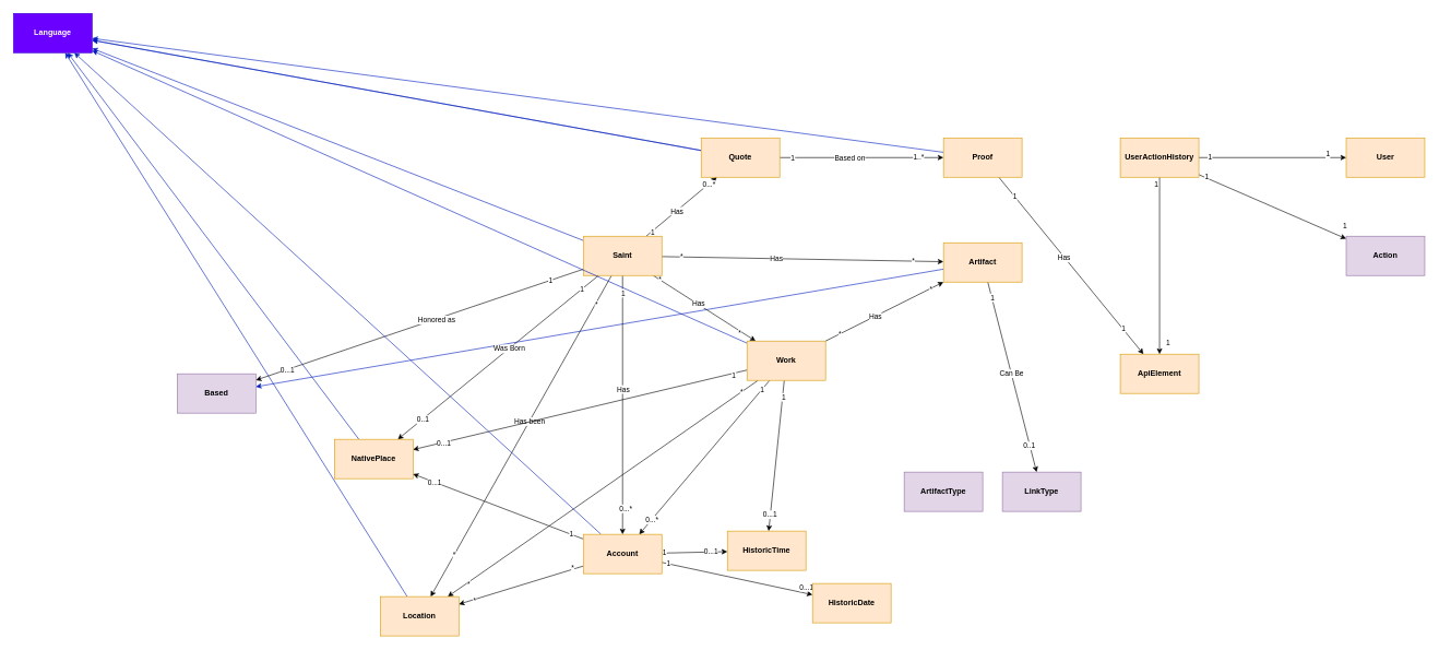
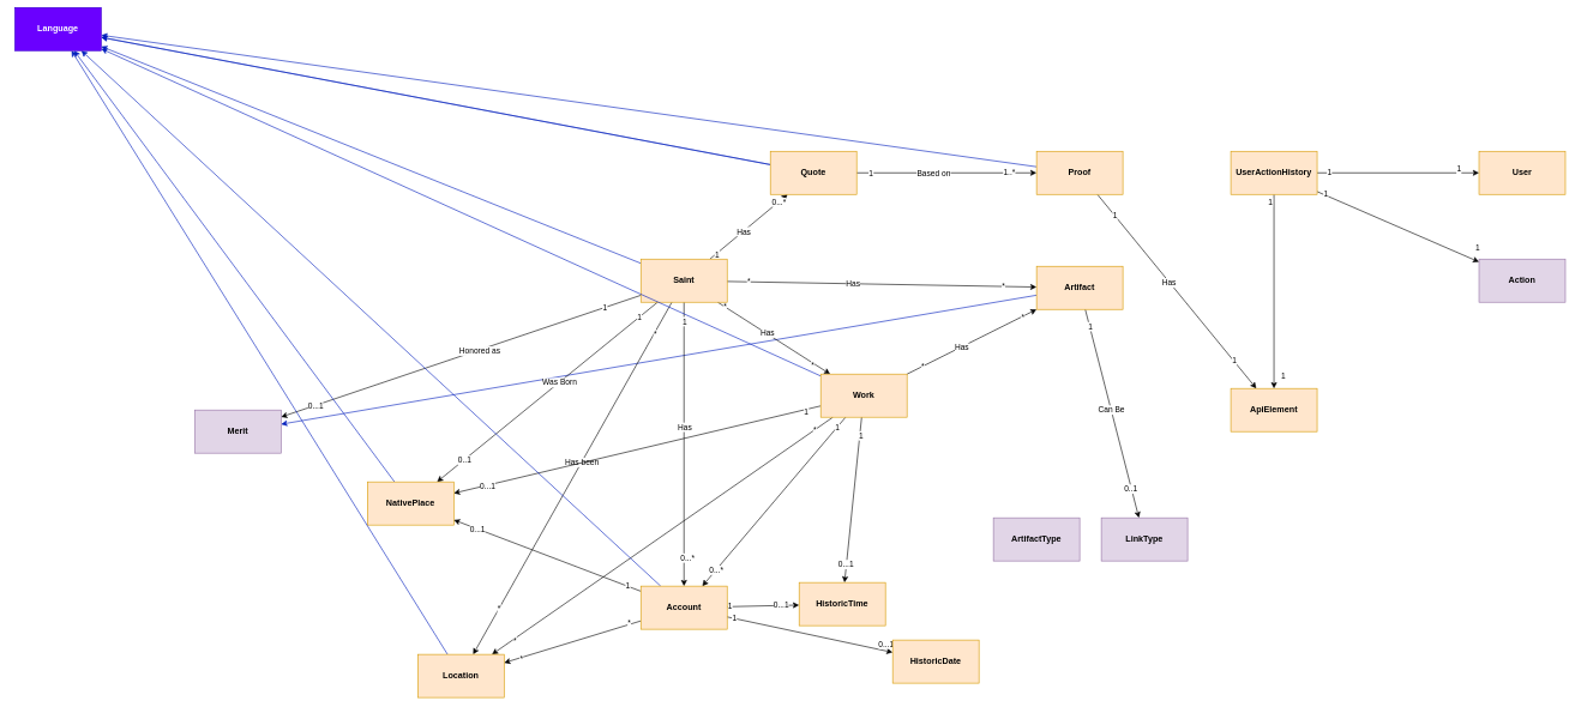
  <mxCell id="0" />
  <mxCell id="1" parent="0" />
  <mxCell id="2" style="edgeStyle=none;rounded=0;orthogonalLoop=1;jettySize=auto;html=1;fillColor=#0050ef;strokeColor=#001DBC;startArrow=none;" edge="1" parent="1" source="105" target="102"><mxGeometry relative="1" as="geometry" /></mxCell>
  <mxCell id="3" style="edgeStyle=none;rounded=0;orthogonalLoop=1;jettySize=auto;html=1;fillColor=#0050ef;strokeColor=#001DBC;" parent="1" source="65" target="87" edge="1"><mxGeometry relative="1" as="geometry" /></mxCell>
  <mxCell id="4" style="rounded=0;orthogonalLoop=1;jettySize=auto;html=1;" parent="1" source="33" target="51" edge="1"><mxGeometry relative="1" as="geometry" /></mxCell>
  <mxCell id="5" value="*" style="edgeLabel;html=1;align=center;verticalAlign=middle;resizable=0;points=[];" parent="4" vertex="1" connectable="0"><mxGeometry x="-0.885" relative="1" as="geometry"><mxPoint as="offset" /></mxGeometry></mxCell>
  <mxCell id="6" value="*" style="edgeLabel;html=1;align=center;verticalAlign=middle;resizable=0;points=[];" parent="4" vertex="1" connectable="0"><mxGeometry x="0.757" relative="1" as="geometry"><mxPoint x="-6" as="offset" /></mxGeometry></mxCell>
  <mxCell id="7" value="Has" style="edgeLabel;html=1;align=center;verticalAlign=middle;resizable=0;points=[];" parent="4" vertex="1" connectable="0"><mxGeometry x="-0.13" y="1" relative="1" as="geometry"><mxPoint as="offset" /></mxGeometry></mxCell>
  <mxCell id="8" style="edgeStyle=none;rounded=0;orthogonalLoop=1;jettySize=auto;html=1;" parent="1" source="33" target="53" edge="1"><mxGeometry relative="1" as="geometry" /></mxCell>
  <mxCell id="9" value="1" style="edgeLabel;html=1;align=center;verticalAlign=middle;resizable=0;points=[];" parent="8" vertex="1" connectable="0"><mxGeometry x="-0.834" relative="1" as="geometry"><mxPoint as="offset" /></mxGeometry></mxCell>
  <mxCell id="10" value="0..1" style="edgeLabel;html=1;align=center;verticalAlign=middle;resizable=0;points=[];" parent="8" vertex="1" connectable="0"><mxGeometry x="0.756" relative="1" as="geometry"><mxPoint as="offset" /></mxGeometry></mxCell>
  <mxCell id="11" value="Was Born" style="edgeLabel;html=1;align=center;verticalAlign=middle;resizable=0;points=[];" parent="8" vertex="1" connectable="0"><mxGeometry x="-0.112" relative="1" as="geometry"><mxPoint as="offset" /></mxGeometry></mxCell>
  <mxCell id="12" style="edgeStyle=none;rounded=0;orthogonalLoop=1;jettySize=auto;html=1;" parent="1" source="33" target="55" edge="1"><mxGeometry relative="1" as="geometry" /></mxCell>
  <mxCell id="13" value="Has been" style="edgeLabel;html=1;align=center;verticalAlign=middle;resizable=0;points=[];" parent="12" vertex="1" connectable="0"><mxGeometry x="-0.093" relative="1" as="geometry"><mxPoint as="offset" /></mxGeometry></mxCell>
  <mxCell id="14" value="*" style="edgeLabel;html=1;align=center;verticalAlign=middle;resizable=0;points=[];" parent="12" vertex="1" connectable="0"><mxGeometry x="-0.821" y="1" relative="1" as="geometry"><mxPoint as="offset" /></mxGeometry></mxCell>
  <mxCell id="15" value="*" style="edgeLabel;html=1;align=center;verticalAlign=middle;resizable=0;points=[];" parent="12" vertex="1" connectable="0"><mxGeometry x="0.74" y="-1" relative="1" as="geometry"><mxPoint as="offset" /></mxGeometry></mxCell>
  <mxCell id="16" style="edgeStyle=none;rounded=0;orthogonalLoop=1;jettySize=auto;html=1;" parent="1" source="33" target="105" edge="1"><mxGeometry relative="1" as="geometry" /></mxCell>
  <mxCell id="17" value="1" style="edgeLabel;html=1;align=center;verticalAlign=middle;resizable=0;points=[];" parent="16" vertex="1" connectable="0"><mxGeometry x="-0.844" y="-1" relative="1" as="geometry"><mxPoint as="offset" /></mxGeometry></mxCell>
  <mxCell id="18" value="0...*" style="edgeLabel;html=1;align=center;verticalAlign=middle;resizable=0;points=[];" parent="16" vertex="1" connectable="0"><mxGeometry x="0.764" relative="1" as="geometry"><mxPoint as="offset" /></mxGeometry></mxCell>
  <mxCell id="19" value="Has" style="edgeLabel;html=1;align=center;verticalAlign=middle;resizable=0;points=[];" parent="16" vertex="1" connectable="0"><mxGeometry x="-0.152" relative="1" as="geometry"><mxPoint as="offset" /></mxGeometry></mxCell>
  <mxCell id="20" style="rounded=0;orthogonalLoop=1;jettySize=auto;html=1;" parent="1" source="33" target="65" edge="1"><mxGeometry relative="1" as="geometry" /></mxCell>
  <mxCell id="21" value="*" style="edgeLabel;html=1;align=center;verticalAlign=middle;resizable=0;points=[];" parent="20" vertex="1" connectable="0"><mxGeometry x="-0.863" y="1" relative="1" as="geometry"><mxPoint as="offset" /></mxGeometry></mxCell>
  <mxCell id="22" value="*" style="edgeLabel;html=1;align=center;verticalAlign=middle;resizable=0;points=[];" parent="20" vertex="1" connectable="0"><mxGeometry x="0.785" y="2" relative="1" as="geometry"><mxPoint as="offset" /></mxGeometry></mxCell>
  <mxCell id="23" value="Has" style="edgeLabel;html=1;align=center;verticalAlign=middle;resizable=0;points=[];" parent="20" vertex="1" connectable="0"><mxGeometry x="-0.184" relative="1" as="geometry"><mxPoint as="offset" /></mxGeometry></mxCell>
  <mxCell id="24" style="edgeStyle=none;rounded=0;orthogonalLoop=1;jettySize=auto;html=1;" parent="1" source="33" target="85" edge="1"><mxGeometry relative="1" as="geometry" /></mxCell>
  <mxCell id="25" value="1" style="edgeLabel;html=1;align=center;verticalAlign=middle;resizable=0;points=[];" parent="24" vertex="1" connectable="0"><mxGeometry x="-0.867" relative="1" as="geometry"><mxPoint as="offset" /></mxGeometry></mxCell>
  <mxCell id="26" value="0...*" style="edgeLabel;html=1;align=center;verticalAlign=middle;resizable=0;points=[];" parent="24" vertex="1" connectable="0"><mxGeometry x="0.796" relative="1" as="geometry"><mxPoint x="4" as="offset" /></mxGeometry></mxCell>
  <mxCell id="27" value="Has" style="edgeLabel;html=1;align=center;verticalAlign=middle;resizable=0;points=[];" parent="24" vertex="1" connectable="0"><mxGeometry x="-0.124" relative="1" as="geometry"><mxPoint as="offset" /></mxGeometry></mxCell>
  <mxCell id="28" style="edgeStyle=none;rounded=0;orthogonalLoop=1;jettySize=auto;html=1;" parent="1" source="33" target="87" edge="1"><mxGeometry relative="1" as="geometry" /></mxCell>
  <mxCell id="29" value="1" style="edgeLabel;html=1;align=center;verticalAlign=middle;resizable=0;points=[];" parent="28" vertex="1" connectable="0"><mxGeometry x="-0.799" relative="1" as="geometry"><mxPoint as="offset" /></mxGeometry></mxCell>
  <mxCell id="30" value="0...1" style="edgeLabel;html=1;align=center;verticalAlign=middle;resizable=0;points=[];" parent="28" vertex="1" connectable="0"><mxGeometry x="0.812" y="1" relative="1" as="geometry"><mxPoint as="offset" /></mxGeometry></mxCell>
  <mxCell id="31" value="Honored as" style="edgeLabel;html=1;align=center;verticalAlign=middle;resizable=0;points=[];" parent="28" vertex="1" connectable="0"><mxGeometry x="-0.102" y="1" relative="1" as="geometry"><mxPoint as="offset" /></mxGeometry></mxCell>
  <mxCell id="32" style="edgeStyle=none;rounded=0;orthogonalLoop=1;jettySize=auto;html=1;fillColor=#0050ef;strokeColor=#001DBC;" parent="1" source="33" target="102" edge="1"><mxGeometry relative="1" as="geometry" /></mxCell>
  <mxCell id="33" value="&lt;b&gt;Saint&lt;/b&gt;" style="rounded=0;whiteSpace=wrap;html=1;fillColor=#ffe6cc;strokeColor=#d79b00;" parent="1" vertex="1"><mxGeometry x="890" y="360" width="120" height="60" as="geometry" /></mxCell>
  <mxCell id="34" style="edgeStyle=none;rounded=0;orthogonalLoop=1;jettySize=auto;html=1;" parent="1" source="51" target="65" edge="1"><mxGeometry relative="1" as="geometry" /></mxCell>
  <mxCell id="35" value="Has" style="edgeLabel;html=1;align=center;verticalAlign=middle;resizable=0;points=[];" parent="34" vertex="1" connectable="0"><mxGeometry x="-0.166" relative="1" as="geometry"><mxPoint as="offset" /></mxGeometry></mxCell>
  <mxCell id="36" value="*" style="edgeLabel;html=1;align=center;verticalAlign=middle;resizable=0;points=[];" parent="34" vertex="1" connectable="0"><mxGeometry x="-0.913" relative="1" as="geometry"><mxPoint x="13" y="-6" as="offset" /></mxGeometry></mxCell>
  <mxCell id="37" value="*" style="edgeLabel;html=1;align=center;verticalAlign=middle;resizable=0;points=[];" parent="34" vertex="1" connectable="0"><mxGeometry x="0.836" y="1" relative="1" as="geometry"><mxPoint x="-5" y="4" as="offset" /></mxGeometry></mxCell>
  <mxCell id="38" style="edgeStyle=none;rounded=0;orthogonalLoop=1;jettySize=auto;html=1;fillColor=#0050ef;strokeColor=#001DBC;" parent="1" source="51" target="102" edge="1"><mxGeometry relative="1" as="geometry" /></mxCell>
  <mxCell id="39" style="edgeStyle=none;rounded=0;orthogonalLoop=1;jettySize=auto;html=1;" parent="1" source="51" target="85" edge="1"><mxGeometry relative="1" as="geometry" /></mxCell>
  <mxCell id="40" value="1" style="edgeLabel;html=1;align=center;verticalAlign=middle;resizable=0;points=[];" parent="39" vertex="1" connectable="0"><mxGeometry x="-0.881" y="-1" relative="1" as="geometry"><mxPoint as="offset" /></mxGeometry></mxCell>
  <mxCell id="41" value="0...*" style="edgeLabel;html=1;align=center;verticalAlign=middle;resizable=0;points=[];" parent="39" vertex="1" connectable="0"><mxGeometry x="0.811" relative="1" as="geometry"><mxPoint as="offset" /></mxGeometry></mxCell>
  <mxCell id="42" style="edgeStyle=none;rounded=0;orthogonalLoop=1;jettySize=auto;html=1;" parent="1" source="51" target="104" edge="1"><mxGeometry relative="1" as="geometry" /></mxCell>
  <mxCell id="43" value="1" style="edgeLabel;html=1;align=center;verticalAlign=middle;resizable=0;points=[];" parent="42" vertex="1" connectable="0"><mxGeometry x="-0.777" y="1" relative="1" as="geometry"><mxPoint as="offset" /></mxGeometry></mxCell>
  <mxCell id="44" value="0...1" style="edgeLabel;html=1;align=center;verticalAlign=middle;resizable=0;points=[];" parent="42" vertex="1" connectable="0"><mxGeometry x="0.781" y="-1" relative="1" as="geometry"><mxPoint as="offset" /></mxGeometry></mxCell>
  <mxCell id="45" style="rounded=0;orthogonalLoop=1;jettySize=auto;html=1;" edge="1" parent="1" source="51" target="53"><mxGeometry relative="1" as="geometry" /></mxCell>
  <mxCell id="46" value="1" style="edgeLabel;html=1;align=center;verticalAlign=middle;resizable=0;points=[];" vertex="1" connectable="0" parent="45"><mxGeometry x="-0.939" relative="1" as="geometry"><mxPoint x="-5" y="5" as="offset" /></mxGeometry></mxCell>
  <mxCell id="47" value="0...1" style="edgeLabel;html=1;align=center;verticalAlign=middle;resizable=0;points=[];" vertex="1" connectable="0" parent="45"><mxGeometry x="0.821" y="1" relative="1" as="geometry"><mxPoint as="offset" /></mxGeometry></mxCell>
  <mxCell id="48" style="edgeStyle=none;rounded=0;orthogonalLoop=1;jettySize=auto;html=1;" edge="1" parent="1" source="51" target="55"><mxGeometry relative="1" as="geometry" /></mxCell>
  <mxCell id="49" value="*" style="edgeLabel;html=1;align=center;verticalAlign=middle;resizable=0;points=[];" vertex="1" connectable="0" parent="48"><mxGeometry x="-0.891" relative="1" as="geometry"><mxPoint as="offset" /></mxGeometry></mxCell>
  <mxCell id="50" value="*" style="edgeLabel;html=1;align=center;verticalAlign=middle;resizable=0;points=[];" vertex="1" connectable="0" parent="48"><mxGeometry x="0.87" y="2" relative="1" as="geometry"><mxPoint as="offset" /></mxGeometry></mxCell>
  <mxCell id="51" value="&lt;b&gt;Work&lt;/b&gt;" style="rounded=0;whiteSpace=wrap;html=1;fillColor=#ffe6cc;strokeColor=#d79b00;" parent="1" vertex="1"><mxGeometry x="1140" y="520" width="120" height="60" as="geometry" /></mxCell>
  <mxCell id="52" style="edgeStyle=none;rounded=0;orthogonalLoop=1;jettySize=auto;html=1;fillColor=#0050ef;strokeColor=#001DBC;" parent="1" source="53" target="102" edge="1"><mxGeometry relative="1" as="geometry" /></mxCell>
  <mxCell id="53" value="&lt;b&gt;NativePlace&lt;br&gt;&lt;/b&gt;" style="rounded=0;whiteSpace=wrap;html=1;fillColor=#ffe6cc;strokeColor=#d79b00;" parent="1" vertex="1"><mxGeometry x="510" y="670" width="120" height="60" as="geometry" /></mxCell>
  <mxCell id="54" style="edgeStyle=none;rounded=0;orthogonalLoop=1;jettySize=auto;html=1;fillColor=#0050ef;strokeColor=#001DBC;" parent="1" source="55" target="102" edge="1"><mxGeometry relative="1" as="geometry" /></mxCell>
  <mxCell id="55" value="&lt;b&gt;Location&lt;/b&gt;" style="rounded=0;whiteSpace=wrap;html=1;fillColor=#ffe6cc;strokeColor=#d79b00;" parent="1" vertex="1"><mxGeometry x="580" y="910" width="120" height="60" as="geometry" /></mxCell>
  <mxCell id="56" style="edgeStyle=none;rounded=0;orthogonalLoop=1;jettySize=auto;html=1;" parent="1" source="105" target="71" edge="1"><mxGeometry relative="1" as="geometry" /></mxCell>
  <mxCell id="57" value="1" style="edgeLabel;html=1;align=center;verticalAlign=middle;resizable=0;points=[];" parent="56" vertex="1" connectable="0"><mxGeometry x="-0.849" relative="1" as="geometry"><mxPoint as="offset" /></mxGeometry></mxCell>
  <mxCell id="58" value="1..*" style="edgeLabel;html=1;align=center;verticalAlign=middle;resizable=0;points=[];" parent="56" vertex="1" connectable="0"><mxGeometry x="0.727" y="1" relative="1" as="geometry"><mxPoint x="-5" as="offset" /></mxGeometry></mxCell>
  <mxCell id="59" value="Based on" style="edgeLabel;html=1;align=center;verticalAlign=middle;resizable=0;points=[];" parent="56" vertex="1" connectable="0"><mxGeometry x="-0.151" relative="1" as="geometry"><mxPoint as="offset" /></mxGeometry></mxCell>
  <mxCell id="60" style="edgeStyle=none;rounded=0;orthogonalLoop=1;jettySize=auto;html=1;fillColor=#0050ef;strokeColor=#001DBC;" parent="1" source="105" target="102" edge="1"><mxGeometry relative="1" as="geometry" /></mxCell>
  <mxCell id="61" style="edgeStyle=none;rounded=0;orthogonalLoop=1;jettySize=auto;html=1;" parent="1" source="65" target="101" edge="1"><mxGeometry relative="1" as="geometry" /></mxCell>
  <mxCell id="62" value="1" style="edgeLabel;html=1;align=center;verticalAlign=middle;resizable=0;points=[];" parent="61" vertex="1" connectable="0"><mxGeometry x="-0.836" y="1" relative="1" as="geometry"><mxPoint as="offset" /></mxGeometry></mxCell>
  <mxCell id="63" value="0..1" style="edgeLabel;html=1;align=center;verticalAlign=middle;resizable=0;points=[];" parent="61" vertex="1" connectable="0"><mxGeometry x="0.719" y="-1" relative="1" as="geometry"><mxPoint as="offset" /></mxGeometry></mxCell>
  <mxCell id="64" value="Can Be" style="edgeLabel;html=1;align=center;verticalAlign=middle;resizable=0;points=[];" vertex="1" connectable="0" parent="61"><mxGeometry x="-0.04" relative="1" as="geometry"><mxPoint as="offset" /></mxGeometry></mxCell>
  <mxCell id="65" value="&lt;b&gt;Artifact&lt;br&gt;&lt;/b&gt;" style="rounded=0;whiteSpace=wrap;html=1;fillColor=#ffe6cc;strokeColor=#d79b00;" parent="1" vertex="1"><mxGeometry x="1440" y="370" width="120" height="60" as="geometry" /></mxCell>
  <mxCell id="66" style="edgeStyle=none;rounded=0;orthogonalLoop=1;jettySize=auto;html=1;" parent="1" source="71" target="86" edge="1"><mxGeometry relative="1" as="geometry" /></mxCell>
  <mxCell id="67" value="1" style="edgeLabel;html=1;align=center;verticalAlign=middle;resizable=0;points=[];" parent="66" vertex="1" connectable="0"><mxGeometry x="-0.78" relative="1" as="geometry"><mxPoint as="offset" /></mxGeometry></mxCell>
  <mxCell id="68" value="1" style="edgeLabel;html=1;align=center;verticalAlign=middle;resizable=0;points=[];" parent="66" vertex="1" connectable="0"><mxGeometry x="0.717" y="1" relative="1" as="geometry"><mxPoint as="offset" /></mxGeometry></mxCell>
  <mxCell id="69" value="Has" style="edgeLabel;html=1;align=center;verticalAlign=middle;resizable=0;points=[];" parent="66" vertex="1" connectable="0"><mxGeometry x="-0.101" y="-1" relative="1" as="geometry"><mxPoint as="offset" /></mxGeometry></mxCell>
  <mxCell id="70" style="edgeStyle=none;rounded=0;orthogonalLoop=1;jettySize=auto;html=1;fillColor=#0050ef;strokeColor=#001DBC;" edge="1" parent="1" source="71" target="102"><mxGeometry relative="1" as="geometry" /></mxCell>
  <mxCell id="71" value="&lt;b&gt;Proof&lt;/b&gt;" style="rounded=0;whiteSpace=wrap;html=1;fillColor=#ffe6cc;strokeColor=#d79b00;" parent="1" vertex="1"><mxGeometry x="1440" y="210" width="120" height="60" as="geometry" /></mxCell>
  <mxCell id="72" style="edgeStyle=none;rounded=0;orthogonalLoop=1;jettySize=auto;html=1;fillColor=#0050ef;strokeColor=#001DBC;" parent="1" source="85" target="102" edge="1"><mxGeometry relative="1" as="geometry" /></mxCell>
  <mxCell id="73" style="edgeStyle=none;rounded=0;orthogonalLoop=1;jettySize=auto;html=1;" parent="1" source="85" target="103" edge="1"><mxGeometry relative="1" as="geometry" /></mxCell>
  <mxCell id="74" value="1" style="edgeLabel;html=1;align=center;verticalAlign=middle;resizable=0;points=[];" parent="73" vertex="1" connectable="0"><mxGeometry x="-0.924" y="1" relative="1" as="geometry"><mxPoint as="offset" /></mxGeometry></mxCell>
  <mxCell id="75" value="0...1" style="edgeLabel;html=1;align=center;verticalAlign=middle;resizable=0;points=[];" parent="73" vertex="1" connectable="0"><mxGeometry x="0.914" y="2" relative="1" as="geometry"><mxPoint y="-8" as="offset" /></mxGeometry></mxCell>
  <mxCell id="76" style="edgeStyle=none;rounded=0;orthogonalLoop=1;jettySize=auto;html=1;" parent="1" source="85" target="104" edge="1"><mxGeometry relative="1" as="geometry" /></mxCell>
  <mxCell id="77" value="1" style="edgeLabel;html=1;align=center;verticalAlign=middle;resizable=0;points=[];" parent="76" vertex="1" connectable="0"><mxGeometry x="-0.913" y="1" relative="1" as="geometry"><mxPoint as="offset" /></mxGeometry></mxCell>
  <mxCell id="78" value="0...1" style="edgeLabel;html=1;align=center;verticalAlign=middle;resizable=0;points=[];" parent="76" vertex="1" connectable="0"><mxGeometry x="0.885" relative="1" as="geometry"><mxPoint x="-19" as="offset" /></mxGeometry></mxCell>
  <mxCell id="79" style="edgeStyle=none;rounded=0;orthogonalLoop=1;jettySize=auto;html=1;" edge="1" parent="1" source="85" target="55"><mxGeometry relative="1" as="geometry" /></mxCell>
  <mxCell id="80" value="*" style="edgeLabel;html=1;align=center;verticalAlign=middle;resizable=0;points=[];" vertex="1" connectable="0" parent="79"><mxGeometry x="-0.907" relative="1" as="geometry"><mxPoint x="-8" y="-1" as="offset" /></mxGeometry></mxCell>
  <mxCell id="81" value="*" style="edgeLabel;html=1;align=center;verticalAlign=middle;resizable=0;points=[];" vertex="1" connectable="0" parent="79"><mxGeometry x="0.751" y="1" relative="1" as="geometry"><mxPoint as="offset" /></mxGeometry></mxCell>
  <mxCell id="82" style="edgeStyle=none;rounded=0;orthogonalLoop=1;jettySize=auto;html=1;" edge="1" parent="1" source="85" target="53"><mxGeometry relative="1" as="geometry" /></mxCell>
  <mxCell id="83" value="0...1" style="edgeLabel;html=1;align=center;verticalAlign=middle;resizable=0;points=[];" vertex="1" connectable="0" parent="82"><mxGeometry x="0.749" relative="1" as="geometry"><mxPoint as="offset" /></mxGeometry></mxCell>
  <mxCell id="84" value="1" style="edgeLabel;html=1;align=center;verticalAlign=middle;resizable=0;points=[];" vertex="1" connectable="0" parent="82"><mxGeometry x="-0.854" relative="1" as="geometry"><mxPoint as="offset" /></mxGeometry></mxCell>
  <mxCell id="85" value="&lt;b&gt;Account&lt;/b&gt;" style="rounded=0;whiteSpace=wrap;html=1;fillColor=#ffe6cc;strokeColor=#d79b00;" parent="1" vertex="1"><mxGeometry x="890" y="815" width="120" height="60" as="geometry" /></mxCell>
  <mxCell id="86" value="&lt;b&gt;ApiElement&lt;/b&gt;" style="rounded=0;whiteSpace=wrap;html=1;fillColor=#ffe6cc;strokeColor=#d79b00;" parent="1" vertex="1"><mxGeometry x="1710" y="540" width="120" height="60" as="geometry" /></mxCell>
- <mxCell id="87" value="&lt;b&gt;Based&lt;/b&gt;" style="rounded=0;whiteSpace=wrap;html=1;fillColor=#e1d5e7;strokeColor=#9673a6;" parent="1" vertex="1"><mxGeometry x="270" y="570" width="120" height="60" as="geometry" /></mxCell>
+ <mxCell id="87" value="&lt;b&gt;Merit&lt;/b&gt;" style="rounded=0;whiteSpace=wrap;html=1;fillColor=#e1d5e7;strokeColor=#9673a6;" parent="1" vertex="1"><mxGeometry x="270" y="570" width="120" height="60" as="geometry" /></mxCell>
  <mxCell id="88" value="&lt;b&gt;User&lt;/b&gt;" style="rounded=0;whiteSpace=wrap;html=1;fillColor=#ffe6cc;strokeColor=#d79b00;" parent="1" vertex="1"><mxGeometry x="2055" y="210" width="120" height="60" as="geometry" /></mxCell>
  <mxCell id="89" value="&lt;b&gt;Action&lt;/b&gt;" style="rounded=0;whiteSpace=wrap;html=1;fillColor=#e1d5e7;strokeColor=#9673a6;" parent="1" vertex="1"><mxGeometry x="2055" y="360" width="120" height="60" as="geometry" /></mxCell>
  <mxCell id="90" style="edgeStyle=none;rounded=0;orthogonalLoop=1;jettySize=auto;html=1;" parent="1" source="99" target="89" edge="1"><mxGeometry relative="1" as="geometry" /></mxCell>
  <mxCell id="91" value="1" style="edgeLabel;html=1;align=center;verticalAlign=middle;resizable=0;points=[];" parent="90" vertex="1" connectable="0"><mxGeometry x="-0.899" y="2" relative="1" as="geometry"><mxPoint as="offset" /></mxGeometry></mxCell>
  <mxCell id="92" value="1" style="edgeLabel;html=1;align=center;verticalAlign=middle;resizable=0;points=[];" parent="90" vertex="1" connectable="0"><mxGeometry x="0.904" relative="1" as="geometry"><mxPoint x="8" y="-15" as="offset" /></mxGeometry></mxCell>
  <mxCell id="93" style="edgeStyle=none;rounded=0;orthogonalLoop=1;jettySize=auto;html=1;" parent="1" source="99" target="88" edge="1"><mxGeometry relative="1" as="geometry" /></mxCell>
  <mxCell id="94" value="1" style="edgeLabel;html=1;align=center;verticalAlign=middle;resizable=0;points=[];" parent="93" vertex="1" connectable="0"><mxGeometry x="-0.86" relative="1" as="geometry"><mxPoint y="-1" as="offset" /></mxGeometry></mxCell>
  <mxCell id="95" value="1" style="edgeLabel;html=1;align=center;verticalAlign=middle;resizable=0;points=[];" parent="93" vertex="1" connectable="0"><mxGeometry x="0.773" y="-2" relative="1" as="geometry"><mxPoint x="-3" y="-8" as="offset" /></mxGeometry></mxCell>
  <mxCell id="96" style="edgeStyle=none;rounded=0;orthogonalLoop=1;jettySize=auto;html=1;" parent="1" source="99" target="86" edge="1"><mxGeometry relative="1" as="geometry" /></mxCell>
  <mxCell id="97" value="1" style="edgeLabel;html=1;align=center;verticalAlign=middle;resizable=0;points=[];" parent="96" vertex="1" connectable="0"><mxGeometry x="-0.926" y="-1" relative="1" as="geometry"><mxPoint x="-5" as="offset" /></mxGeometry></mxCell>
  <mxCell id="98" value="1" style="edgeLabel;html=1;align=center;verticalAlign=middle;resizable=0;points=[];" parent="96" vertex="1" connectable="0"><mxGeometry x="0.867" relative="1" as="geometry"><mxPoint x="12" as="offset" /></mxGeometry></mxCell>
  <mxCell id="99" value="&lt;b&gt;UserActionHistory&lt;/b&gt;" style="rounded=0;whiteSpace=wrap;html=1;fillColor=#ffe6cc;strokeColor=#d79b00;" parent="1" vertex="1"><mxGeometry x="1710" y="210" width="120" height="60" as="geometry" /></mxCell>
  <mxCell id="100" value="&lt;b&gt;ArtifactType&lt;/b&gt;" style="rounded=0;whiteSpace=wrap;html=1;fillColor=#e1d5e7;strokeColor=#9673a6;" parent="1" vertex="1"><mxGeometry x="1380" y="720" width="120" height="60" as="geometry" /></mxCell>
  <mxCell id="101" value="&lt;b&gt;LinkType&lt;/b&gt;" style="rounded=0;whiteSpace=wrap;html=1;fillColor=#e1d5e7;strokeColor=#9673a6;" parent="1" vertex="1"><mxGeometry x="1530" y="720" width="120" height="60" as="geometry" /></mxCell>
- <mxCell id="102" value="&lt;b&gt;Language&lt;/b&gt;" style="rounded=0;whiteSpace=wrap;html=1;fillColor=#6a00ff;strokeColor=#3700CC;fontColor=#ffffff;" parent="1" vertex="1"><mxGeometry x="20" y="20" width="120" height="60" as="geometry" /></mxCell>
+ <mxCell id="102" value="&lt;b&gt;Language&lt;/b&gt;" style="rounded=0;whiteSpace=wrap;html=1;fillColor=#6a00ff;strokeColor=#3700CC;fontColor=#ffffff;" parent="1" vertex="1"><mxGeometry x="20" y="10" width="120" height="60" as="geometry" /></mxCell>
  <mxCell id="103" value="&lt;b&gt;HistoricDate&lt;br&gt;&lt;/b&gt;" style="rounded=0;whiteSpace=wrap;html=1;fillColor=#ffe6cc;strokeColor=#d79b00;" parent="1" vertex="1"><mxGeometry x="1240" y="890" width="120" height="60" as="geometry" /></mxCell>
  <mxCell id="104" value="&lt;b&gt;HistoricTime&lt;br&gt;&lt;/b&gt;" style="rounded=0;whiteSpace=wrap;html=1;fillColor=#ffe6cc;strokeColor=#d79b00;" parent="1" vertex="1"><mxGeometry x="1110" y="810" width="120" height="60" as="geometry" /></mxCell>
  <mxCell id="105" value="&lt;b&gt;Quote&lt;/b&gt;" style="rounded=0;whiteSpace=wrap;html=1;fillColor=#ffe6cc;strokeColor=#d79b00;" parent="1" vertex="1"><mxGeometry x="1070" y="210" width="120" height="60" as="geometry" /></mxCell>
